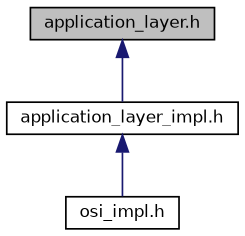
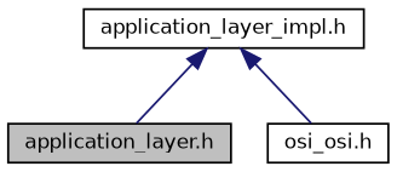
  digraph {
    node [color=black fillcolor=white fontname=Helvetica fontsize=10 shape=record style=filled]
    edge [color=midnightblue dir=back fontname=Helvetica fontsize=10 labelfontname=Helvetica labelfontsize=10 style=solid]
    n1 [fillcolor=grey75 fontcolor=black height=0.2 label="application_layer.h" width=0.4]
    n2 [height=0.2 label="application_layer_impl.h" width=0.4]
-   n3 [height=0.2 label="osi_impl.h" width=0.4]
-   n1 -> n2
+   n3 [height=0.2 label="osi_osi.h" width=0.4]
+   n2 -> n1
    n2 -> n3
  }
